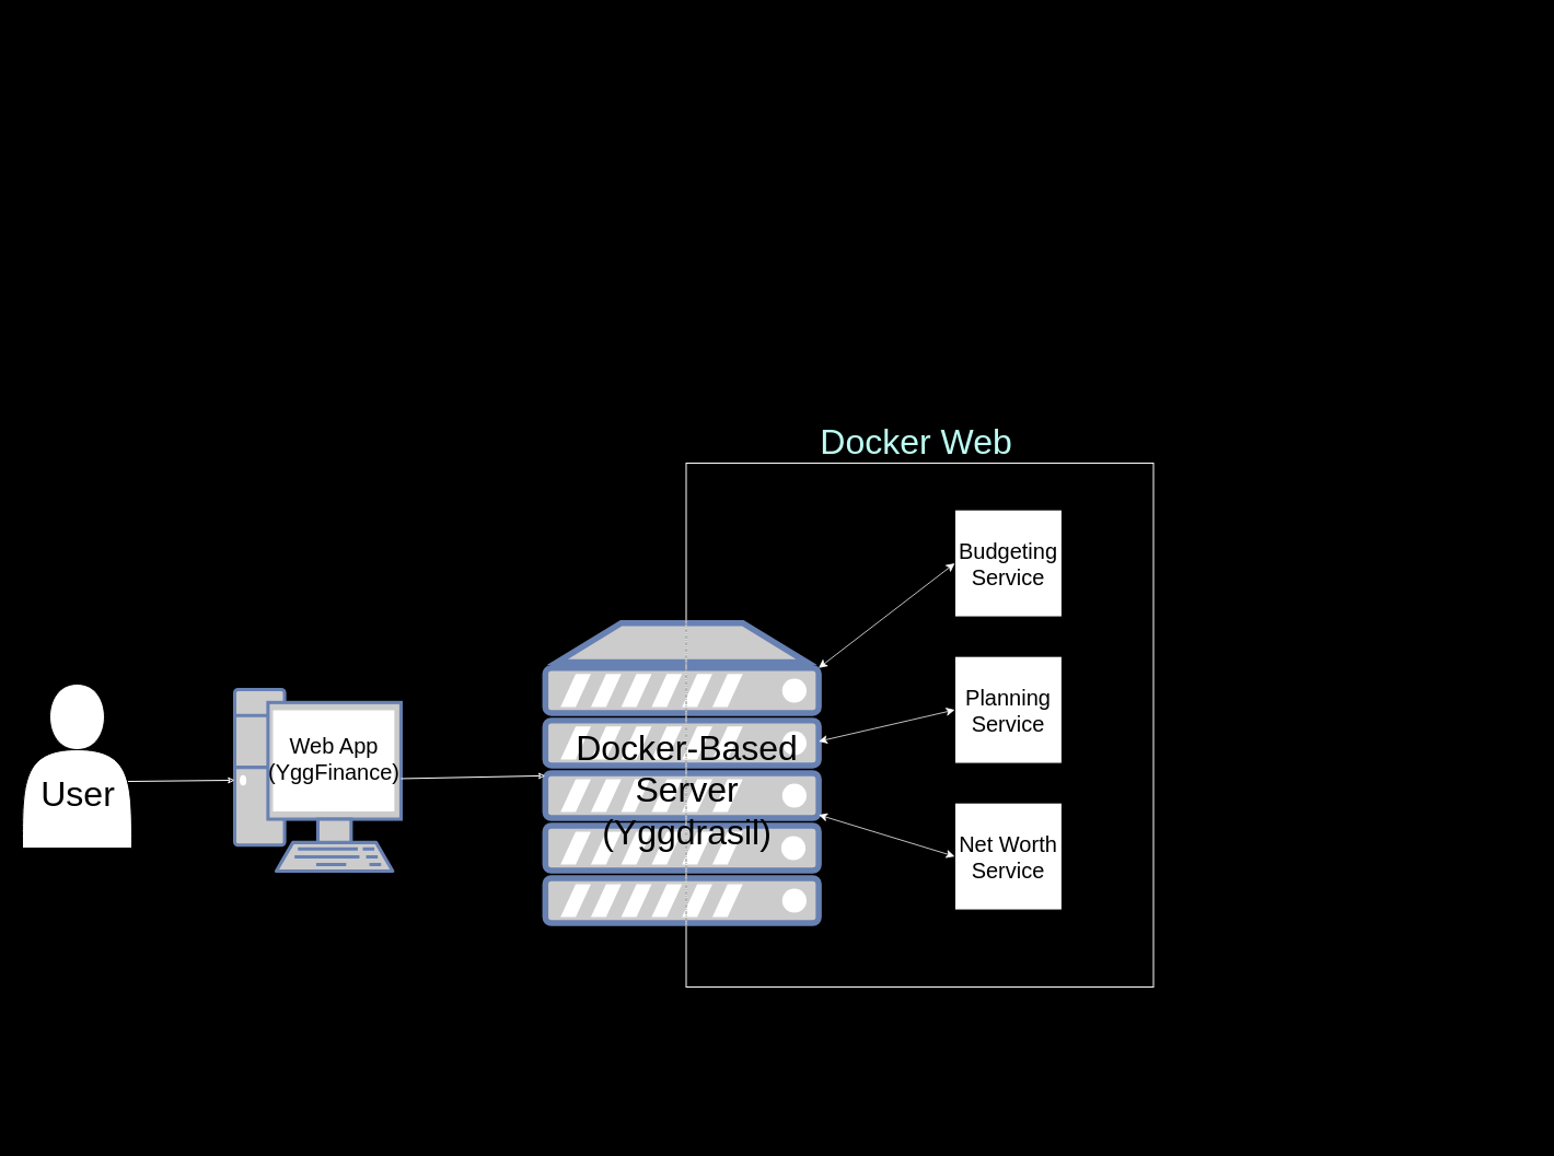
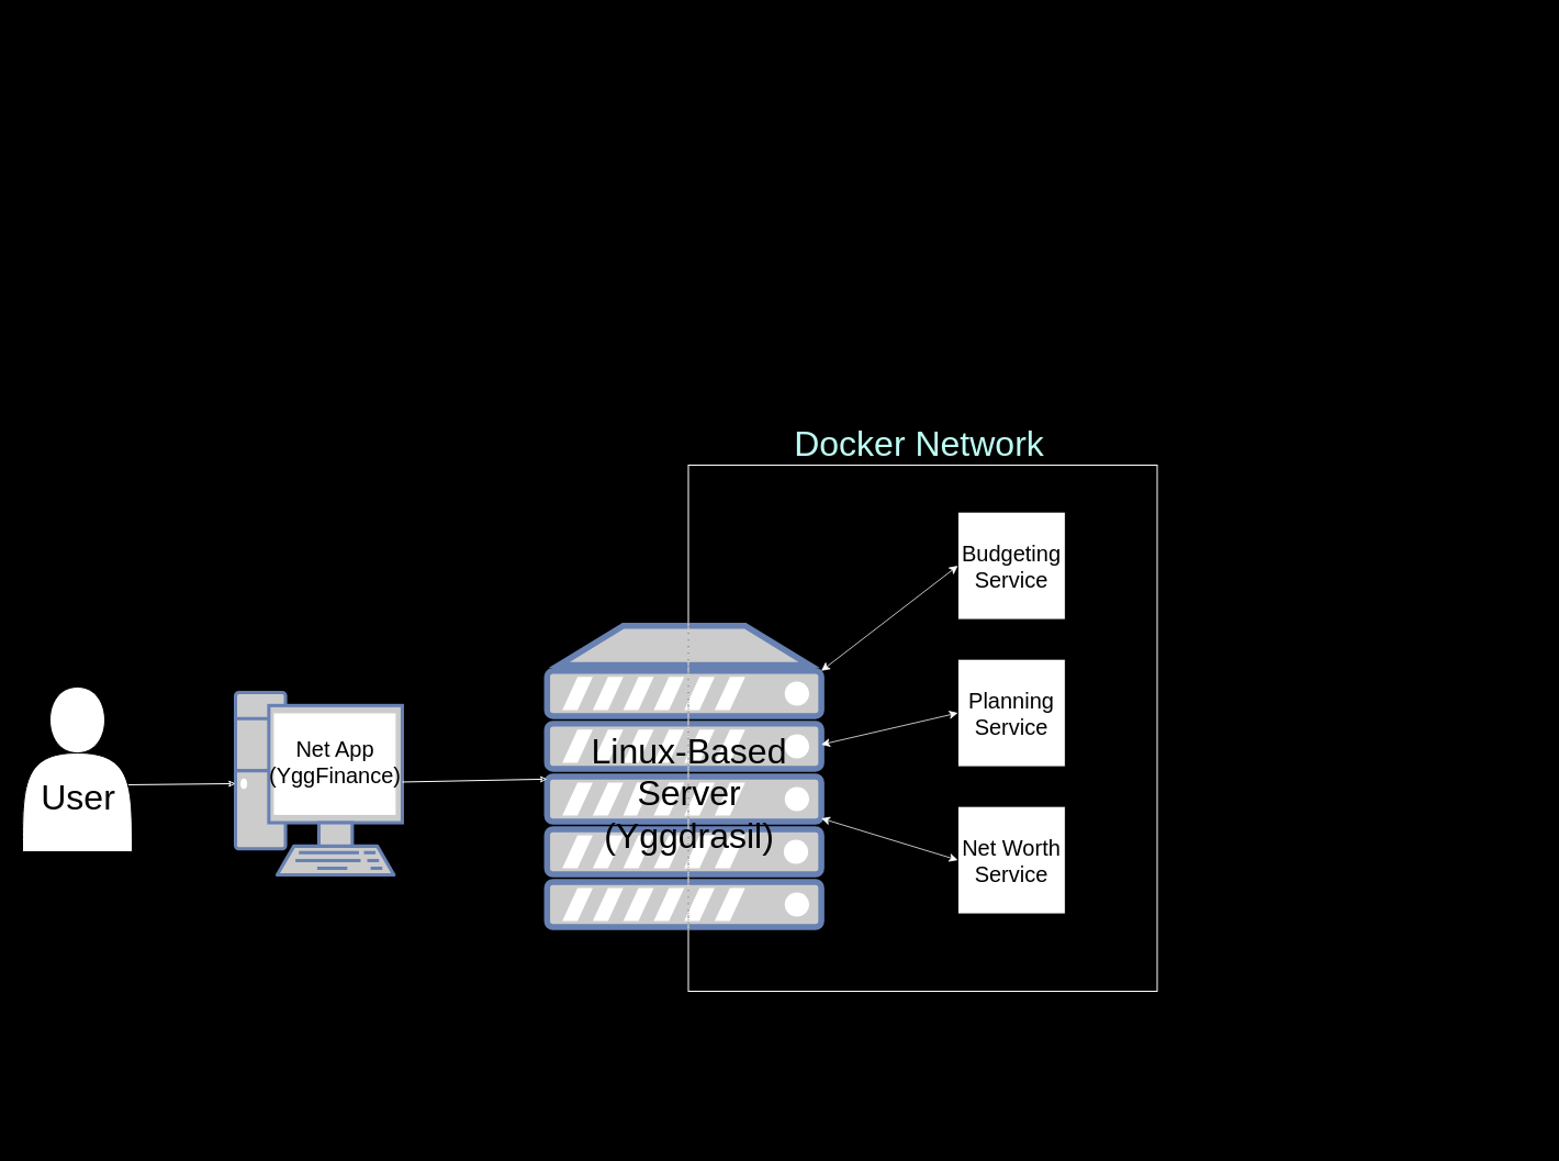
  <mxCell id="0" />
  <mxCell id="1" parent="0" />
  <mxCell id="2" style="graphMlID=n2;fillColor=#CCCCCC;strokeColor=#6881B3;shape=mxgraph.networks.server" parent="1" vertex="1"><mxGeometry x="497.812" y="569.203" width="249.786" height="274.375" as="geometry" /></mxCell>
  <mxCell id="3" style="graphMlID=n4;fillColor=#CCCCCC;strokeColor=#6881B3;shape=mxgraph.networks.pc" parent="1" vertex="1"><mxGeometry x="214" y="630" width="151.94" height="165.94" as="geometry" /></mxCell>
  <mxCell id="4" style="graphMlID=n6;shape=swimlane;swimlaneLine=0;startSize=20;dashed=1;dashPattern=3 1 1 1;collapsible=0;rounded=1;fillColor=none;" parent="1" vertex="1"><mxGeometry x="626.495" y="20.65" width="771.275" height="1013.55" as="geometry" /></mxCell>
  <mxCell id="5" style="graphMlID=n6::n2" parent="4" vertex="1"><mxGeometry x="245.432" y="444.975" width="97.938" height="97.938" as="geometry" /></mxCell>
  <mxCell id="6" style="graphMlID=n6::n3" parent="4" vertex="1"><mxGeometry x="245.429" y="578.975" width="97.938" height="97.938" as="geometry" /></mxCell>
  <mxCell id="7" style="graphMlID=n6::n4" parent="4" vertex="1"><mxGeometry x="245.425" y="712.975" width="97.938" height="97.938" as="geometry" /></mxCell>
- <mxCell id="8" value="&lt;font color=&quot;#bdfff4&quot; style=&quot;font-size: 32px&quot;&gt;Docker Web&lt;/font&gt;" style="text;html=1;strokeColor=none;fillColor=none;align=center;verticalAlign=middle;whiteSpace=wrap;rounded=0;fontSize=20;" parent="4" vertex="1"><mxGeometry x="-61.5" y="362.35" width="543.5" height="42.65" as="geometry" /></mxCell>
+ <mxCell id="8" value="&lt;font color=&quot;#bdfff4&quot; style=&quot;font-size: 32px&quot;&gt;Docker Network&lt;/font&gt;" style="text;html=1;strokeColor=none;fillColor=none;align=center;verticalAlign=middle;whiteSpace=wrap;rounded=0;fontSize=20;" parent="4" vertex="1"><mxGeometry x="-61.5" y="362.35" width="543.5" height="42.65" as="geometry" /></mxCell>
  <mxCell id="9" value="&lt;font style=&quot;font-size: 20px&quot;&gt;Budgeting&lt;br&gt;Service&lt;br style=&quot;font-size: 20px&quot;&gt;&lt;/font&gt;" style="text;html=1;strokeColor=none;fillColor=none;align=center;verticalAlign=middle;whiteSpace=wrap;rounded=0;fontSize=20;" parent="4" vertex="1"><mxGeometry x="221.395" y="449.19" width="146" height="89.5" as="geometry" /></mxCell>
  <mxCell id="10" value="&lt;font style=&quot;font-size: 20px&quot;&gt;Planning&lt;br&gt;Service&lt;br style=&quot;font-size: 20px&quot;&gt;&lt;/font&gt;" style="text;html=1;strokeColor=none;fillColor=none;align=center;verticalAlign=middle;whiteSpace=wrap;rounded=0;fontSize=20;" parent="4" vertex="1"><mxGeometry x="221.395" y="583.35" width="146" height="89.5" as="geometry" /></mxCell>
  <mxCell id="11" value="&lt;font style=&quot;font-size: 20px&quot;&gt;Net Worth&lt;br&gt;Service&lt;br style=&quot;font-size: 20px&quot;&gt;&lt;/font&gt;" style="text;html=1;strokeColor=none;fillColor=none;align=center;verticalAlign=middle;whiteSpace=wrap;rounded=0;fontSize=20;" parent="4" vertex="1"><mxGeometry x="221.395" y="717.19" width="146" height="89.5" as="geometry" /></mxCell>
  <mxCell id="12" style="graphMlID=n9;fillColor=#FF8C0000;strokeColor=#FFFFFF;" parent="4" vertex="1"><mxGeometry y="402.35" width="427" height="479" as="geometry" /></mxCell>
  <mxCell id="13" value="" style="graphMlID=e1;endArrow=classic;rounded=0;strokeColor=white;endFill=0;endSize=3.75" parent="1" source="3" target="2" edge="1"><mxGeometry relative="1" as="geometry"><mxPoint x="397.456" y="722.905" as="targetPoint" /></mxGeometry></mxCell>
  <mxCell id="14" value="" style="graphMlID=e9;endArrow=classic;rounded=0;strokeColor=#FFFFFFFF;strokeWidth=0.75;endFill=1;endSize=6;startArrow=classic;startFill=1;startSize=6;entryX=0.01;entryY=0.5" parent="1" source="2" target="5" edge="1"><mxGeometry relative="1" as="geometry" /></mxCell>
  <mxCell id="15" value="" style="graphMlID=e10;endArrow=classic;rounded=0;strokeColor=#FFFFFFFF;strokeWidth=0.75;endFill=1;endSize=6;startArrow=classic;startFill=1;startSize=6;entryX=0.01;entryY=0.5" parent="1" source="2" target="6" edge="1"><mxGeometry relative="1" as="geometry" /></mxCell>
  <mxCell id="16" value="" style="graphMlID=e11;endArrow=classic;rounded=0;strokeColor=#FFFFFFFF;strokeWidth=0.75;endFill=1;endSize=6;startArrow=classic;startFill=1;startSize=6;entryX=0.01;entryY=0.5" parent="1" source="2" target="7" edge="1"><mxGeometry relative="1" as="geometry" /></mxCell>
  <mxCell id="17" value="" style="graphMlID=e22;endArrow=classic;rounded=0;strokeColor=white;endFill=0;endSize=3.75;entryX=0.009;entryY=0.5" parent="1" target="3" edge="1"><mxGeometry relative="1" as="geometry"><mxPoint x="115" y="714" as="sourcePoint" /></mxGeometry></mxCell>
  <mxCell id="18" value="" style="shape=actor;whiteSpace=wrap;html=1;" parent="1" vertex="1"><mxGeometry x="20" y="625" width="100" height="150" as="geometry" /></mxCell>
  <mxCell id="19" value="&lt;font style=&quot;font-size: 32px&quot;&gt;User&lt;/font&gt;" style="text;html=1;strokeColor=none;fillColor=none;align=center;verticalAlign=middle;whiteSpace=wrap;rounded=0;" parent="1" vertex="1"><mxGeometry x="22" y="701" width="98" height="49" as="geometry" /></mxCell>
- <mxCell id="20" value="&lt;font style=&quot;font-size: 20px;&quot;&gt;Web App&lt;br style=&quot;font-size: 20px;&quot;&gt;(YggFinance)&lt;br style=&quot;font-size: 20px;&quot;&gt;&lt;/font&gt;" style="text;html=1;strokeColor=none;fillColor=none;align=center;verticalAlign=middle;whiteSpace=wrap;rounded=0;fontSize=20;" parent="1" vertex="1"><mxGeometry x="232" y="648" width="146" height="89.5" as="geometry" /></mxCell>
- <mxCell id="21" value="&lt;font style=&quot;font-size: 32px&quot;&gt;Docker-Based Server (Yggdrasil)&lt;/font&gt;" style="text;html=1;strokeColor=none;fillColor=none;align=center;verticalAlign=middle;whiteSpace=wrap;rounded=0;" parent="1" vertex="1"><mxGeometry x="506.6" y="613" width="241" height="218" as="geometry" /></mxCell>
+ <mxCell id="20" value="&lt;font style=&quot;font-size: 20px;&quot;&gt;Net App&lt;br style=&quot;font-size: 20px;&quot;&gt;(YggFinance)&lt;br style=&quot;font-size: 20px;&quot;&gt;&lt;/font&gt;" style="text;html=1;strokeColor=none;fillColor=none;align=center;verticalAlign=middle;whiteSpace=wrap;rounded=0;fontSize=20;" parent="1" vertex="1"><mxGeometry x="232" y="648" width="146" height="89.5" as="geometry" /></mxCell>
+ <mxCell id="21" value="&lt;font style=&quot;font-size: 32px&quot;&gt;Linux-Based Server (Yggdrasil)&lt;/font&gt;" style="text;html=1;strokeColor=none;fillColor=none;align=center;verticalAlign=middle;whiteSpace=wrap;rounded=0;" parent="1" vertex="1"><mxGeometry x="506.6" y="613" width="241" height="218" as="geometry" /></mxCell>
